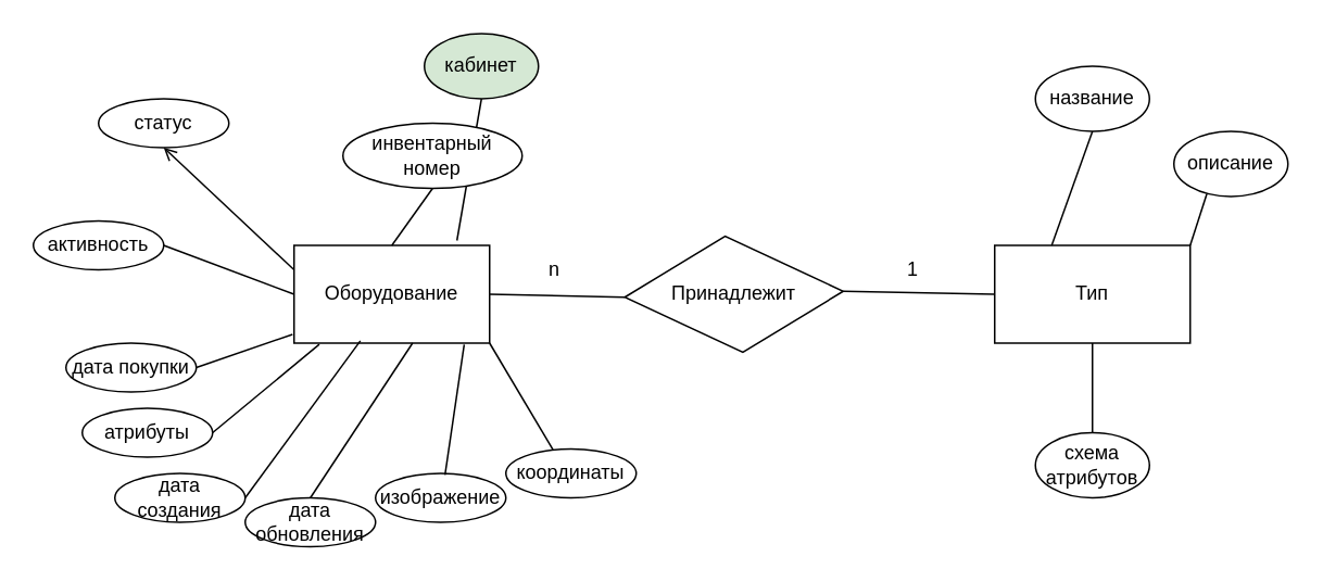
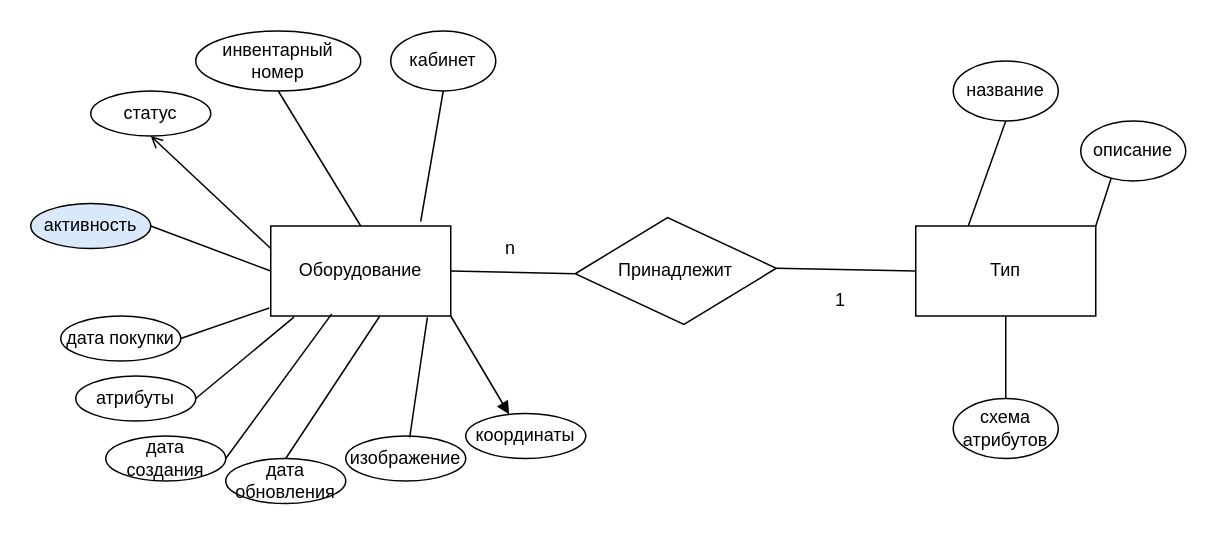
  <mxCell id="0" />
  <mxCell id="1" parent="0" />
  <mxCell id="2" value="Оборудование" style="rounded=0;whiteSpace=wrap;html=1;" vertex="1" parent="1"><mxGeometry x="180" y="150" width="120" height="60" as="geometry" /></mxCell>
  <mxCell id="3" value="" style="shape=parallelogram;perimeter=parallelogramPerimeter;whiteSpace=wrap;html=1;fixedSize=1;rotation=25;size=40;" vertex="1" parent="1"><mxGeometry x="390" y="150" width="120" height="60" as="geometry" /></mxCell>
  <mxCell id="4" value="" style="endArrow=none;html=1;rounded=0;entryX=0;entryY=1;entryDx=0;entryDy=0;" edge="1" parent="1" target="3"><mxGeometry width="50" height="50" relative="1" as="geometry"><mxPoint x="300" y="180" as="sourcePoint" /><mxPoint x="350" y="70" as="targetPoint" /></mxGeometry></mxCell>
  <mxCell id="5" value="" style="endArrow=none;html=1;rounded=0;entryX=0;entryY=0.5;entryDx=0;entryDy=0;exitX=1;exitY=0;exitDx=0;exitDy=0;" edge="1" parent="1" source="3" target="6"><mxGeometry width="50" height="50" relative="1" as="geometry"><mxPoint x="520" y="179" as="sourcePoint" /><mxPoint x="603" y="181" as="targetPoint" /></mxGeometry></mxCell>
  <mxCell id="6" value="Тип" style="rounded=0;whiteSpace=wrap;html=1;" vertex="1" parent="1"><mxGeometry x="610" y="150" width="120" height="60" as="geometry" /></mxCell>
  <mxCell id="7" value="Принадлежит" style="text;html=1;align=center;verticalAlign=middle;whiteSpace=wrap;rounded=0;" vertex="1" parent="1"><mxGeometry x="420" y="165" width="60" height="30" as="geometry" /></mxCell>
- <mxCell id="8" value="кабинет" style="ellipse;whiteSpace=wrap;html=1;fillColor=#d5e8d4;" vertex="1" parent="1"><mxGeometry x="260" y="20" width="70" height="40" as="geometry" /></mxCell>
+ <mxCell id="8" value="кабинет" style="ellipse;whiteSpace=wrap;html=1;" vertex="1" parent="1"><mxGeometry x="260" y="20" width="70" height="40" as="geometry" /></mxCell>
  <mxCell id="9" value="n" style="text;html=1;align=center;verticalAlign=middle;whiteSpace=wrap;rounded=0;" vertex="1" parent="1"><mxGeometry x="310" y="150" width="60" height="30" as="geometry" /></mxCell>
- <mxCell id="10" value="1" style="text;html=1;align=center;verticalAlign=middle;whiteSpace=wrap;rounded=0;" vertex="1" parent="1"><mxGeometry x="530" y="150" width="60" height="30" as="geometry" /></mxCell>
+ <mxCell id="10" value="1" style="text;html=1;align=center;verticalAlign=middle;whiteSpace=wrap;rounded=0;" vertex="1" parent="1"><mxGeometry x="530" y="185" width="60" height="30" as="geometry" /></mxCell>
  <mxCell id="11" value="" style="endArrow=none;html=1;rounded=0;entryX=0.5;entryY=1;entryDx=0;entryDy=0;exitX=0.833;exitY=-0.05;exitDx=0;exitDy=0;exitPerimeter=0;" edge="1" parent="1" source="2" target="8"><mxGeometry width="50" height="50" relative="1" as="geometry"><mxPoint x="170" y="120" as="sourcePoint" /><mxPoint x="220" y="70" as="targetPoint" /></mxGeometry></mxCell>
- <mxCell id="12" value="инвентарный номер" style="ellipse;whiteSpace=wrap;html=1;" vertex="1" parent="1"><mxGeometry x="210" y="75" width="110" height="40" as="geometry" /></mxCell>
+ <mxCell id="12" value="инвентарный номер" style="ellipse;whiteSpace=wrap;html=1;" vertex="1" parent="1"><mxGeometry x="130" y="20" width="110" height="40" as="geometry" /></mxCell>
  <mxCell id="13" value="" style="endArrow=none;html=1;rounded=0;exitX=0.5;exitY=0;exitDx=0;exitDy=0;entryX=0.5;entryY=1;entryDx=0;entryDy=0;" edge="1" parent="1" source="2" target="12"><mxGeometry width="50" height="50" relative="1" as="geometry"><mxPoint x="245" y="150" as="sourcePoint" /><mxPoint x="210" y="63" as="targetPoint" /></mxGeometry></mxCell>
  <mxCell id="14" value="статус" style="ellipse;whiteSpace=wrap;html=1;" vertex="1" parent="1"><mxGeometry x="60" y="60" width="80" height="30" as="geometry" /></mxCell>
  <mxCell id="15" value="" style="endArrow=open;html=1;rounded=0;exitX=0;exitY=0.25;exitDx=0;exitDy=0;entryX=0.5;entryY=1;entryDx=0;entryDy=0;" edge="1" parent="1" target="14" source="2"><mxGeometry width="50" height="50" relative="1" as="geometry"><mxPoint x="170" y="170" as="sourcePoint" /><mxPoint x="140" y="83" as="targetPoint" /></mxGeometry></mxCell>
- <mxCell id="16" value="активность" style="ellipse;whiteSpace=wrap;html=1;" vertex="1" parent="1"><mxGeometry x="20" y="135" width="80" height="30" as="geometry" /></mxCell>
+ <mxCell id="16" value="активность" style="ellipse;whiteSpace=wrap;html=1;fillColor=#dae8fc;" vertex="1" parent="1"><mxGeometry x="20" y="135" width="80" height="30" as="geometry" /></mxCell>
  <mxCell id="17" value="" style="endArrow=none;html=1;rounded=0;exitX=0;exitY=0.5;exitDx=0;exitDy=0;entryX=1;entryY=0.5;entryDx=0;entryDy=0;" edge="1" parent="1" target="16" source="2"><mxGeometry width="50" height="50" relative="1" as="geometry"><mxPoint x="130" y="195" as="sourcePoint" /><mxPoint x="60" y="150" as="targetPoint" /></mxGeometry></mxCell>
  <mxCell id="18" value="дата покупки" style="ellipse;whiteSpace=wrap;html=1;" vertex="1" parent="1"><mxGeometry x="40" y="210" width="80" height="30" as="geometry" /></mxCell>
  <mxCell id="19" value="" style="endArrow=none;html=1;rounded=0;exitX=-0.008;exitY=0.911;exitDx=0;exitDy=0;entryX=1;entryY=0.5;entryDx=0;entryDy=0;exitPerimeter=0;" edge="1" parent="1" target="18" source="2"><mxGeometry width="50" height="50" relative="1" as="geometry"><mxPoint x="220" y="180" as="sourcePoint" /><mxPoint x="80" y="225" as="targetPoint" /></mxGeometry></mxCell>
  <mxCell id="20" value="атрибуты" style="ellipse;whiteSpace=wrap;html=1;" vertex="1" parent="1"><mxGeometry x="50" y="250" width="80" height="30" as="geometry" /></mxCell>
  <mxCell id="21" value="" style="endArrow=none;html=1;rounded=0;exitX=0.129;exitY=1.013;exitDx=0;exitDy=0;entryX=1;entryY=0.5;entryDx=0;entryDy=0;exitPerimeter=0;" edge="1" parent="1" target="20" source="2"><mxGeometry width="50" height="50" relative="1" as="geometry"><mxPoint x="189" y="215" as="sourcePoint" /><mxPoint x="90" y="235" as="targetPoint" /></mxGeometry></mxCell>
  <mxCell id="22" value="дата создания" style="ellipse;whiteSpace=wrap;html=1;" vertex="1" parent="1"><mxGeometry x="70" y="290" width="80" height="30" as="geometry" /></mxCell>
  <mxCell id="23" value="" style="endArrow=none;html=1;rounded=0;exitX=0.339;exitY=0.976;exitDx=0;exitDy=0;entryX=1;entryY=0.5;entryDx=0;entryDy=0;exitPerimeter=0;" edge="1" parent="1" target="22" source="2"><mxGeometry width="50" height="50" relative="1" as="geometry"><mxPoint x="199" y="225" as="sourcePoint" /><mxPoint x="100" y="245" as="targetPoint" /></mxGeometry></mxCell>
  <mxCell id="24" value="изображение" style="ellipse;whiteSpace=wrap;html=1;" vertex="1" parent="1"><mxGeometry x="230" y="290" width="80" height="30" as="geometry" /></mxCell>
  <mxCell id="25" value="" style="endArrow=none;html=1;rounded=0;exitX=0.87;exitY=1.016;exitDx=0;exitDy=0;exitPerimeter=0;entryX=0.533;entryY=0.031;entryDx=0;entryDy=0;entryPerimeter=0;" edge="1" parent="1" target="24" source="2"><mxGeometry width="50" height="50" relative="1" as="geometry"><mxPoint x="319" y="250" as="sourcePoint" /><mxPoint x="280" y="270" as="targetPoint" /></mxGeometry></mxCell>
  <mxCell id="26" value="дата обновления" style="ellipse;whiteSpace=wrap;html=1;" vertex="1" parent="1"><mxGeometry x="150" y="305" width="80" height="30" as="geometry" /></mxCell>
  <mxCell id="27" value="" style="endArrow=none;html=1;rounded=0;exitX=0.606;exitY=1;exitDx=0;exitDy=0;entryX=0.5;entryY=0;entryDx=0;entryDy=0;exitPerimeter=0;" edge="1" parent="1" source="2" target="26"><mxGeometry width="50" height="50" relative="1" as="geometry"><mxPoint x="231" y="219" as="sourcePoint" /><mxPoint x="160" y="315" as="targetPoint" /></mxGeometry></mxCell>
  <mxCell id="28" value="координаты" style="ellipse;whiteSpace=wrap;html=1;" vertex="1" parent="1"><mxGeometry x="310" y="275" width="80" height="30" as="geometry" /></mxCell>
- <mxCell id="29" value="" style="endArrow=none;html=1;rounded=0;exitX=1;exitY=1;exitDx=0;exitDy=0;entryX=0.361;entryY=0.016;entryDx=0;entryDy=0;entryPerimeter=0;" edge="1" parent="1" source="2" target="28"><mxGeometry width="50" height="50" relative="1" as="geometry"><mxPoint x="294" y="221" as="sourcePoint" /><mxPoint x="283" y="301" as="targetPoint" /></mxGeometry></mxCell>
+ <mxCell id="29" value="" style="endArrow=block;html=1;rounded=0;exitX=1;exitY=1;exitDx=0;exitDy=0;entryX=0.361;entryY=0.016;entryDx=0;entryDy=0;entryPerimeter=0;" edge="1" parent="1" source="2" target="28"><mxGeometry width="50" height="50" relative="1" as="geometry"><mxPoint x="294" y="221" as="sourcePoint" /><mxPoint x="283" y="301" as="targetPoint" /></mxGeometry></mxCell>
  <mxCell id="30" value="название" style="ellipse;whiteSpace=wrap;html=1;" vertex="1" parent="1"><mxGeometry x="635" y="40" width="70" height="40" as="geometry" /></mxCell>
  <mxCell id="31" value="" style="endArrow=none;html=1;rounded=0;entryX=0.5;entryY=1;entryDx=0;entryDy=0;exitX=0.25;exitY=0;exitDx=0;exitDy=0;" edge="1" parent="1" target="30"><mxGeometry width="50" height="50" relative="1" as="geometry"><mxPoint x="645" y="150" as="sourcePoint" /><mxPoint x="595" y="70" as="targetPoint" /></mxGeometry></mxCell>
  <mxCell id="32" value="описание" style="ellipse;whiteSpace=wrap;html=1;" vertex="1" parent="1"><mxGeometry x="720" y="80" width="70" height="40" as="geometry" /></mxCell>
  <mxCell id="33" value="схема атрибутов" style="ellipse;whiteSpace=wrap;html=1;" vertex="1" parent="1"><mxGeometry x="635" y="265" width="70" height="40" as="geometry" /></mxCell>
  <mxCell id="34" value="" style="endArrow=none;html=1;rounded=0;entryX=0.288;entryY=0.962;entryDx=0;entryDy=0;exitX=1;exitY=0;exitDx=0;exitDy=0;entryPerimeter=0;" edge="1" parent="1" source="6" target="32"><mxGeometry width="50" height="50" relative="1" as="geometry"><mxPoint x="655" y="160" as="sourcePoint" /><mxPoint x="680" y="90" as="targetPoint" /></mxGeometry></mxCell>
  <mxCell id="35" value="" style="endArrow=none;html=1;rounded=0;exitX=0.5;exitY=1;exitDx=0;exitDy=0;" edge="1" parent="1" source="6" target="33"><mxGeometry width="50" height="50" relative="1" as="geometry"><mxPoint x="680" y="235" as="sourcePoint" /><mxPoint x="705" y="165" as="targetPoint" /></mxGeometry></mxCell>
